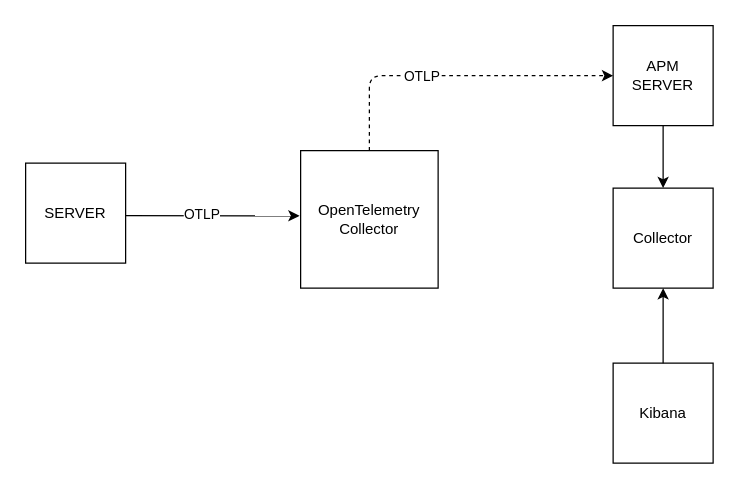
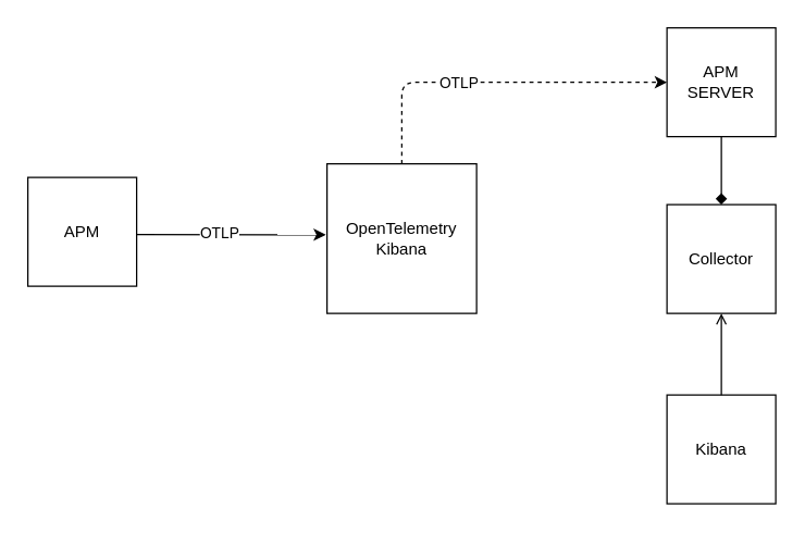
  <mxCell id="0" />
  <mxCell id="1" parent="0" />
- <mxCell id="2" value="SERVER" style="whiteSpace=wrap;html=1;aspect=fixed;" parent="1" vertex="1"><mxGeometry x="20" y="130" width="80" height="80" as="geometry" /></mxCell>
- <mxCell id="3" value="OpenTelemetry&lt;br&gt;Collector" style="whiteSpace=wrap;html=1;aspect=fixed;" parent="1" vertex="1"><mxGeometry x="240" y="120" width="110" height="110" as="geometry" /></mxCell>
+ <mxCell id="2" value="APM" style="whiteSpace=wrap;html=1;aspect=fixed;" parent="1" vertex="1"><mxGeometry x="20" y="130" width="80" height="80" as="geometry" /></mxCell>
+ <mxCell id="3" value="OpenTelemetry&lt;br&gt;Kibana" style="whiteSpace=wrap;html=1;aspect=fixed;" parent="1" vertex="1"><mxGeometry x="240" y="120" width="110" height="110" as="geometry" /></mxCell>
  <mxCell id="4" value="" style="endArrow=classic;html=1;entryX=-0.008;entryY=0.438;entryDx=0;entryDy=0;entryPerimeter=0;" parent="1" edge="1"><mxGeometry width="50" height="50" relative="1" as="geometry"><mxPoint x="100" y="172" as="sourcePoint" /><mxPoint x="239.12" y="172.18" as="targetPoint" /></mxGeometry></mxCell>
  <mxCell id="5" value="OTLP" style="edgeLabel;html=1;align=center;verticalAlign=middle;resizable=0;points=[];" parent="4" vertex="1" connectable="0"><mxGeometry x="-0.408" y="1" relative="1" as="geometry"><mxPoint x="19" y="-1" as="offset" /></mxGeometry></mxCell>
  <mxCell id="6" value="APM&lt;br&gt;SERVER" style="whiteSpace=wrap;html=1;aspect=fixed;" parent="1" vertex="1"><mxGeometry x="490" y="20" width="80" height="80" as="geometry" /></mxCell>
  <mxCell id="7" value="" style="endArrow=classic;html=1;entryX=0;entryY=0.5;entryDx=0;entryDy=0;exitX=0.5;exitY=0;exitDx=0;exitDy=0;dashed=1;" parent="1" source="3" target="6" edge="1"><mxGeometry width="50" height="50" relative="1" as="geometry"><mxPoint x="295" y="99.289" as="sourcePoint" /><mxPoint x="295" y="49.289" as="targetPoint" /><Array as="points"><mxPoint x="295" y="60" /></Array></mxGeometry></mxCell>
  <mxCell id="8" value="OTLP" style="edgeLabel;html=1;align=center;verticalAlign=middle;resizable=0;points=[];" parent="7" vertex="1" connectable="0"><mxGeometry x="-0.207" relative="1" as="geometry"><mxPoint as="offset" /></mxGeometry></mxCell>
  <mxCell id="9" value="Collector" style="whiteSpace=wrap;html=1;aspect=fixed;" parent="1" vertex="1"><mxGeometry x="490" y="150" width="80" height="80" as="geometry" /></mxCell>
- <mxCell id="10" value="" style="endArrow=classic;html=1;exitX=0.5;exitY=1;exitDx=0;exitDy=0;entryX=0.5;entryY=0;entryDx=0;entryDy=0;" parent="1" source="6" target="9" edge="1"><mxGeometry width="50" height="50" relative="1" as="geometry"><mxPoint x="320" y="150" as="sourcePoint" /><mxPoint x="370" y="100" as="targetPoint" /></mxGeometry></mxCell>
+ <mxCell id="10" value="" style="endArrow=diamond;html=1;exitX=0.5;exitY=1;exitDx=0;exitDy=0;entryX=0.5;entryY=0;entryDx=0;entryDy=0;" parent="1" source="6" target="9" edge="1"><mxGeometry width="50" height="50" relative="1" as="geometry"><mxPoint x="320" y="150" as="sourcePoint" /><mxPoint x="370" y="100" as="targetPoint" /></mxGeometry></mxCell>
  <mxCell id="11" value="Kibana" style="whiteSpace=wrap;html=1;aspect=fixed;" parent="1" vertex="1"><mxGeometry x="490" y="290" width="80" height="80" as="geometry" /></mxCell>
- <mxCell id="12" value="" style="endArrow=classic;html=1;exitX=0.5;exitY=0;exitDx=0;exitDy=0;entryX=0.5;entryY=1;entryDx=0;entryDy=0;" edge="1" parent="1" source="11" target="9"><mxGeometry width="50" height="50" relative="1" as="geometry"><mxPoint x="510" y="270" as="sourcePoint" /><mxPoint x="440" y="330" as="targetPoint" /></mxGeometry></mxCell>
+ <mxCell id="12" value="" style="endArrow=open;html=1;exitX=0.5;exitY=0;exitDx=0;exitDy=0;entryX=0.5;entryY=1;entryDx=0;entryDy=0;" edge="1" parent="1" source="11" target="9"><mxGeometry width="50" height="50" relative="1" as="geometry"><mxPoint x="510" y="270" as="sourcePoint" /><mxPoint x="440" y="330" as="targetPoint" /></mxGeometry></mxCell>
